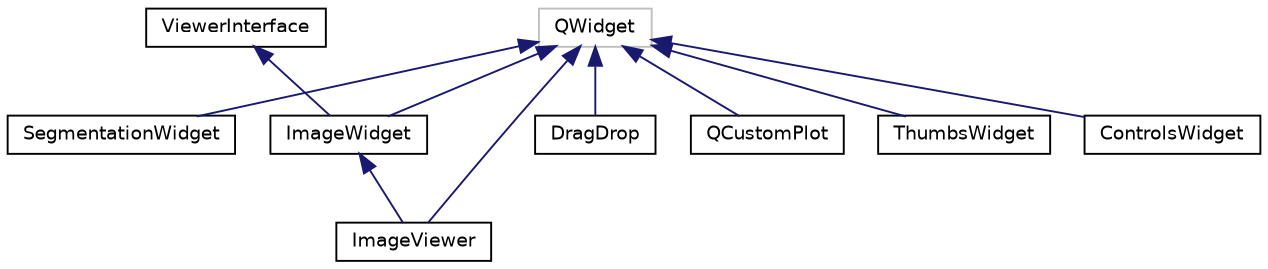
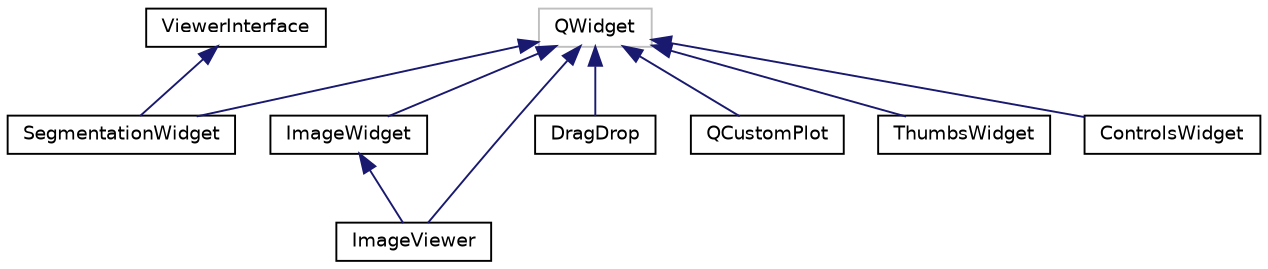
  digraph {
    rankdir=TB
    node [color=black fillcolor=white fontname=Helvetica fontsize=10 shape=record style=filled]
    edge [color=midnightblue dir=back fontname=Helvetica fontsize=10 labelfontname=Helvetica labelfontsize=10 style=solid]
    n1 [color=grey75 height=0.2 label=QWidget width=0.4]
    n2 [height=0.2 label=ControlsWidget width=0.4]
    n3 [height=0.2 label=DragDrop width=0.4]
    n4 [height=0.2 label=ImageViewer width=0.4]
    n5 [height=0.2 label=ImageWidget width=0.4]
    n6 [height=0.2 label=QCustomPlot width=0.4]
    n7 [height=0.2 label=SegmentationWidget width=0.4]
    n8 [height=0.2 label=ThumbsWidget width=0.4]
    n9 [height=0.2 label=ViewerInterface width=0.4]
    n1 -> n2
    n1 -> n3
    n1 -> n4
    n1 -> n5
    n1 -> n6
    n1 -> n7
    n1 -> n8
    n5 -> n4
-   n9 -> n5
+   n9 -> n7
  }
